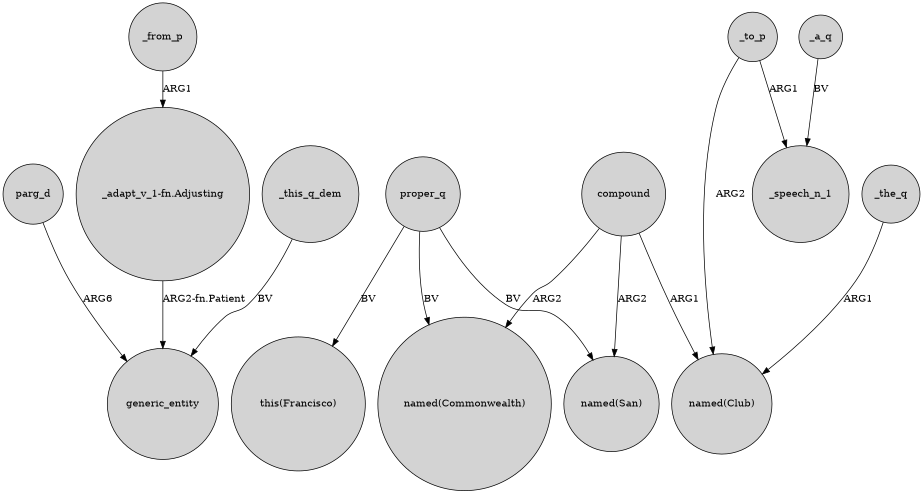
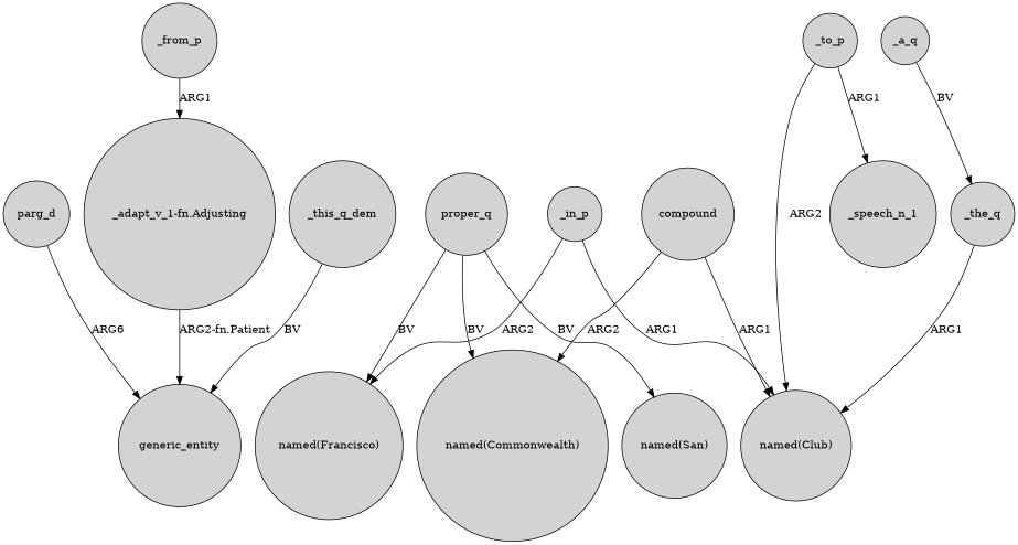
  digraph {
    node [shape=circle style=filled]
    parg_d
    generic_entity
    "_adapt_v_1-fn.Adjusting"
    _from_p
    proper_q
-   "named(Francisco)" [label="this(Francisco)"]
+   "named(Francisco)"
    "named(San)"
    "named(Commonwealth)"
    compound
    "named(Club)"
    _to_p
    _speech_n_1
    _the_q
    _this_q_dem
+   _in_p
    _a_q
    parg_d -> generic_entity [label=ARG6]
    "_adapt_v_1-fn.Adjusting" -> generic_entity [label="ARG2-fn.Patient"]
    _from_p -> "_adapt_v_1-fn.Adjusting" [label=ARG1]
    proper_q -> "named(Francisco)" [label=BV]
    proper_q -> "named(San)" [label=BV]
    proper_q -> "named(Commonwealth)" [label=BV]
-   compound -> "named(San)" [label=ARG2]
    compound -> "named(Commonwealth)" [label=ARG2]
    compound -> "named(Club)" [label=ARG1]
    _to_p -> "named(Club)" [label=ARG2]
    _to_p -> _speech_n_1 [label=ARG1]
    _the_q -> "named(Club)" [label=ARG1]
    _this_q_dem -> generic_entity [label=BV]
-   _a_q -> _speech_n_1 [label=BV]
+   _in_p -> "named(Francisco)" [label=ARG2]
+   _in_p -> "named(Club)" [label=ARG1]
+   _a_q -> _the_q [label=BV]
  }
